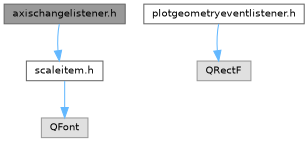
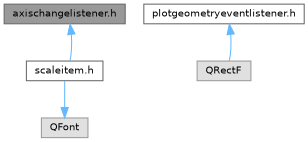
  digraph {
    node [color=grey40 fillcolor=white fontname=Helvetica fontsize=10 shape=box style=filled]
    edge [color=steelblue1 fontname=Helvetica fontsize=10 labelfontname=Helvetica labelfontsize=10 style=solid]
    n1 [color=gray40 fillcolor=grey60 fontcolor=black height=0.2 label="axischangelistener.h" width=0.4]
    n2 [height=0.2 label="scaleitem.h" width=0.4]
    n3 [color=grey60 fillcolor="#E0E0E0" height=0.2 label=QFont width=0.4]
    n4 [height=0.2 label="plotgeometryeventlistener.h" width=0.4]
    n5 [color=grey60 fillcolor="#E0E0E0" height=0.2 label=QRectF width=0.4]
-   n1 -> n2
+   n2 -> n1
    n2 -> n3
-   n4 -> n5
+   n5 -> n4
  }
